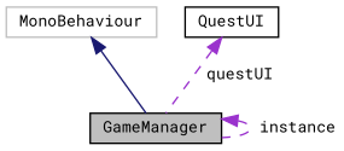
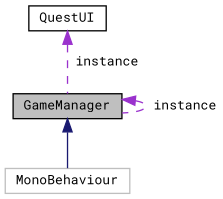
  digraph {
    fontname="Roboto Mono"
    node [color=black fillcolor=white fontname="Roboto Mono" fontsize=10 shape=record style=filled]
    edge [color=darkorchid3 dir=back fontname="Roboto Mono" fontsize=10 labelfontname=Helvetica labelfontsize=10 style=dashed]
    n1 [fillcolor=grey75 fontcolor=black height=0.2 label=GameManager width=0.4]
    n2 [color=grey75 height=0.2 label=MonoBehaviour width=0.4]
    n3 [height=0.2 label=QuestUI width=0.4]
    n1 -> n1 [label=" instance"]
-   n2 -> n1 [color=midnightblue style=solid]
-   n3 -> n1 [label=" questUI"]
+   n1 -> n2 [color=midnightblue style=solid]
+   n3 -> n1 [label=" instance"]
  }
